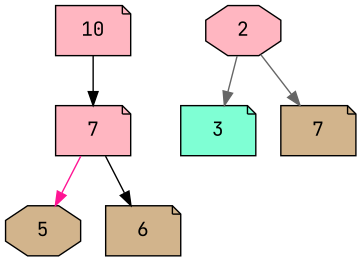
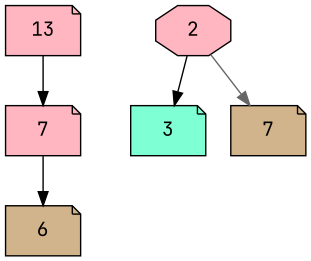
  digraph {
    fontname="JetBrains Mono"
    node [fillcolor=lightpink fontname="JetBrains Mono" shape=note style=filled]
    edge [color=black fontname="JetBrains Mono"]
-   n1 [label=10]
+   n1 [label=13]
    n2 [label=7]
-   n3 [fillcolor=tan label=5 shape=octagon]
    n4 [fillcolor=tan label=6]
    n5 [label=2 shape=octagon]
    n6 [fillcolor=aquamarine label=3]
    n7 [fillcolor=tan label=7]
    n1 -> n2
-   n2 -> n3 [color=deeppink]
    n2 -> n4
-   n5 -> n6 [color=gray40]
+   n5 -> n6
    n5 -> n7 [color=gray40]
  }
